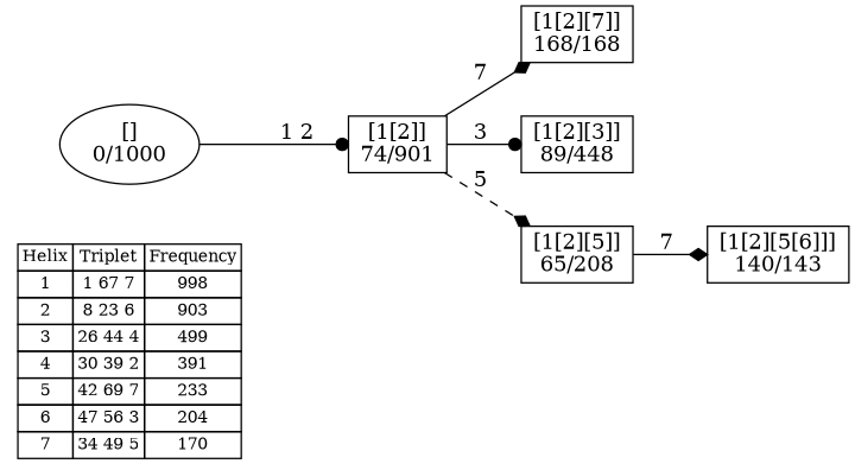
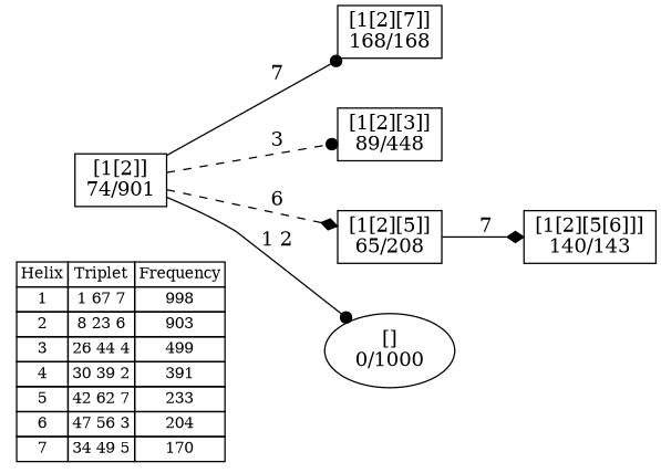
  digraph {
    nodesep=0.5
    rankdir=LR
    node [shape=box]
    edge [arrowhead=dot style=solid]
-   n1 [fontsize=11 label=< <table border="0" cellborder="1" cellspacing="0"><tr><td>Helix</td><td>Triplet</td><td>Frequency</td></tr> <tr><td>1</td><td>1 67 7</td><td>998</td></tr> <tr><td>2</td><td>8 23 6</td><td>903</td></tr> <tr><td>3</td><td>26 44 4</td><td>499</td></tr> <tr><td>4</td><td>30 39 2</td><td>391</td></tr> <tr><td>5</td><td>42 69 7</td><td>233</td></tr> <tr><td>6</td><td>47 56 3</td><td>204</td></tr> <tr><td>7</td><td>34 49 5</td><td>170</td></tr> </table>> shape=plaintext]
+   n1 [fontsize=11 label=< <table border="0" cellborder="1" cellspacing="0"><tr><td>Helix</td><td>Triplet</td><td>Frequency</td></tr> <tr><td>1</td><td>1 67 7</td><td>998</td></tr> <tr><td>2</td><td>8 23 6</td><td>903</td></tr> <tr><td>3</td><td>26 44 4</td><td>499</td></tr> <tr><td>4</td><td>30 39 2</td><td>391</td></tr> <tr><td>5</td><td>42 62 7</td><td>233</td></tr> <tr><td>6</td><td>47 56 3</td><td>204</td></tr> <tr><td>7</td><td>34 49 5</td><td>170</td></tr> </table>> shape=plaintext]
    n2 [label="[1[2][7]]\n168/168"]
    n3 [label="[1[2][5[6]]]\n140/143"]
    n4 [label="[1[2][3]]\n89/448"]
    n5 [label="[1[2]]\n74/901"]
    n6 [label="[1[2][5]]\n65/208"]
    n7 [label="[]\n0/1000" shape=""]
-   n5 -> n2 [arrowhead=diamond label="7 "]
-   n5 -> n4 [label="3 "]
-   n5 -> n6 [arrowhead=diamond label="5 " style=dashed]
+   n5 -> n2 [label="7 "]
+   n5 -> n4 [label="3 " style=dashed]
+   n5 -> n6 [arrowhead=diamond label="6 " style=dashed]
    n6 -> n3 [arrowhead=diamond label="7 "]
-   n7 -> n5 [label="1 2 "]
+   n5 -> n7 [label="1 2 "]
  }
